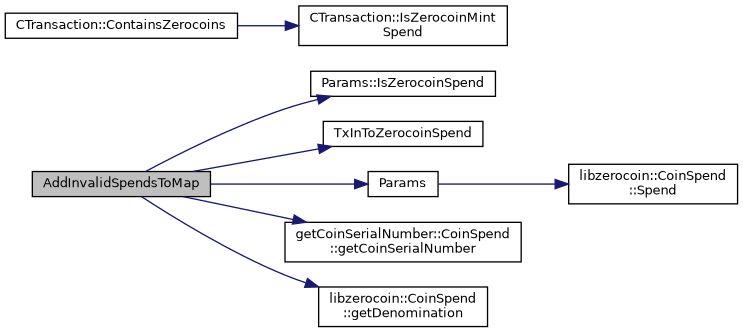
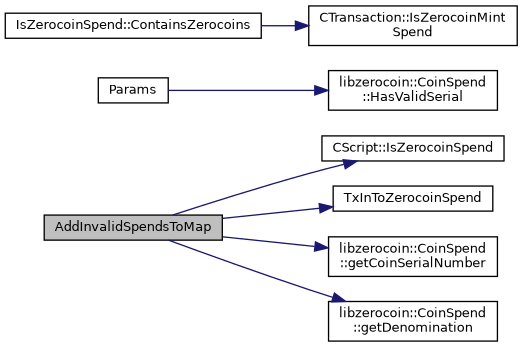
  digraph {
    rankdir=LR
    node [color=black fillcolor=white fontname=Helvetica fontsize=10 shape=record style=filled]
    edge [color=midnightblue fontname=Helvetica fontsize=10 labelfontname=Helvetica labelfontsize=10 style=solid]
    n1 [fillcolor=grey75 fontcolor=black height=0.2 label=AddInvalidSpendsToMap width=0.4]
-   n2 [height=0.2 label="Params::IsZerocoinSpend" width=0.4]
+   n2 [height=0.2 label="CScript::IsZerocoinSpend" width=0.4]
    n3 [height=0.2 label=TxInToZerocoinSpend width=0.4]
    n4 [height=0.2 label=Params width=0.4]
-   n5 [height=0.2 label="getCoinSerialNumber::CoinSpend\l::getCoinSerialNumber" width=0.4]
+   n5 [height=0.2 label="libzerocoin::CoinSpend\l::getCoinSerialNumber" width=0.4]
    n6 [height=0.2 label="libzerocoin::CoinSpend\l::getDenomination" width=0.4]
-   n7 [height=0.2 label="CTransaction::ContainsZerocoins" width=0.4]
+   n7 [height=0.2 label="IsZerocoinSpend::ContainsZerocoins" width=0.4]
    n8 [height=0.2 label="CTransaction::IsZerocoinMint\lSpend" width=0.4]
-   n9 [height=0.2 label="libzerocoin::CoinSpend\l::Spend" width=0.4]
+   n9 [height=0.2 label="libzerocoin::CoinSpend\l::HasValidSerial" width=0.4]
    n1 -> n2
    n1 -> n3
-   n1 -> n4
    n1 -> n5
    n1 -> n6
    n4 -> n9
    n7 -> n8
  }
